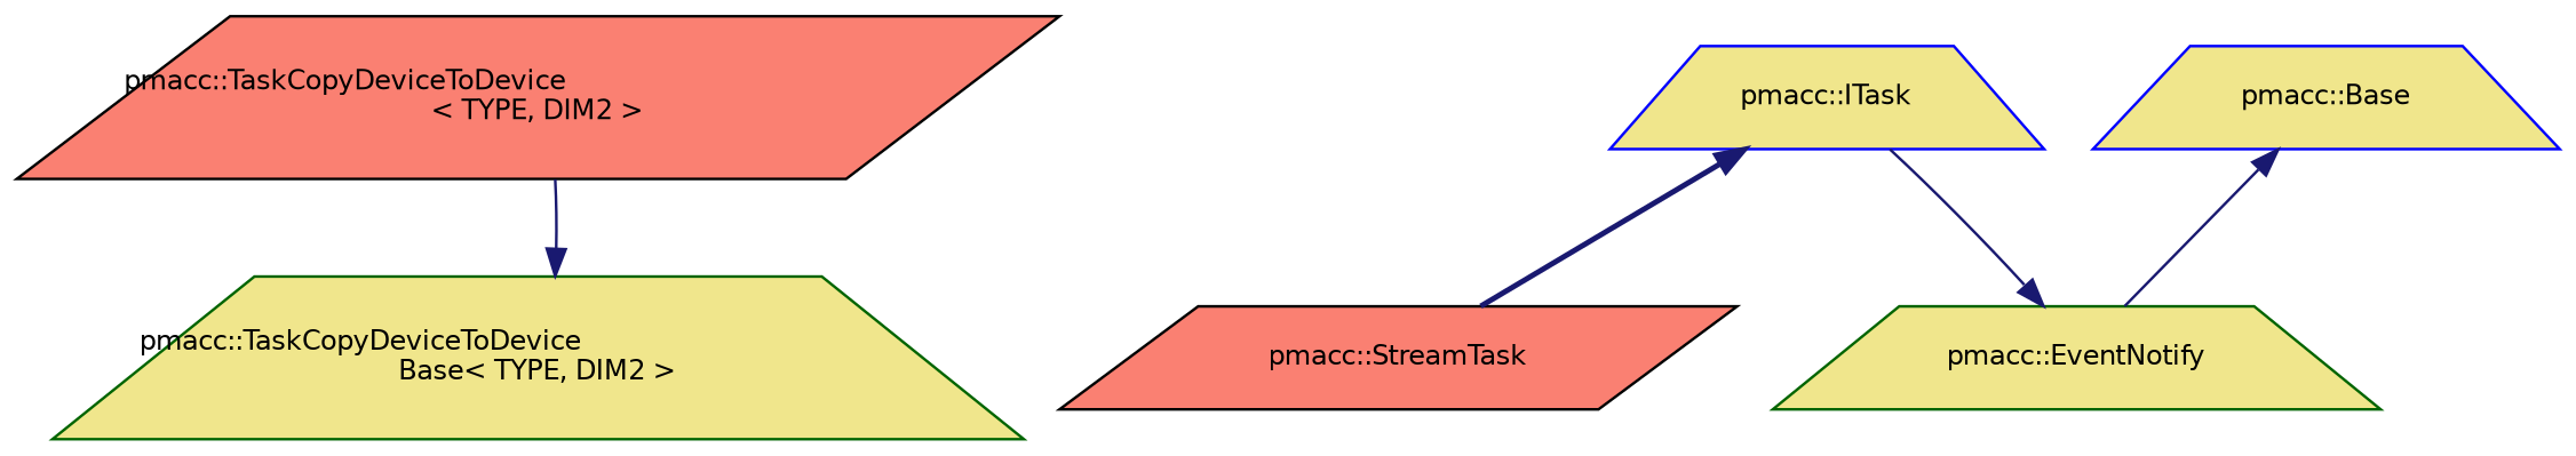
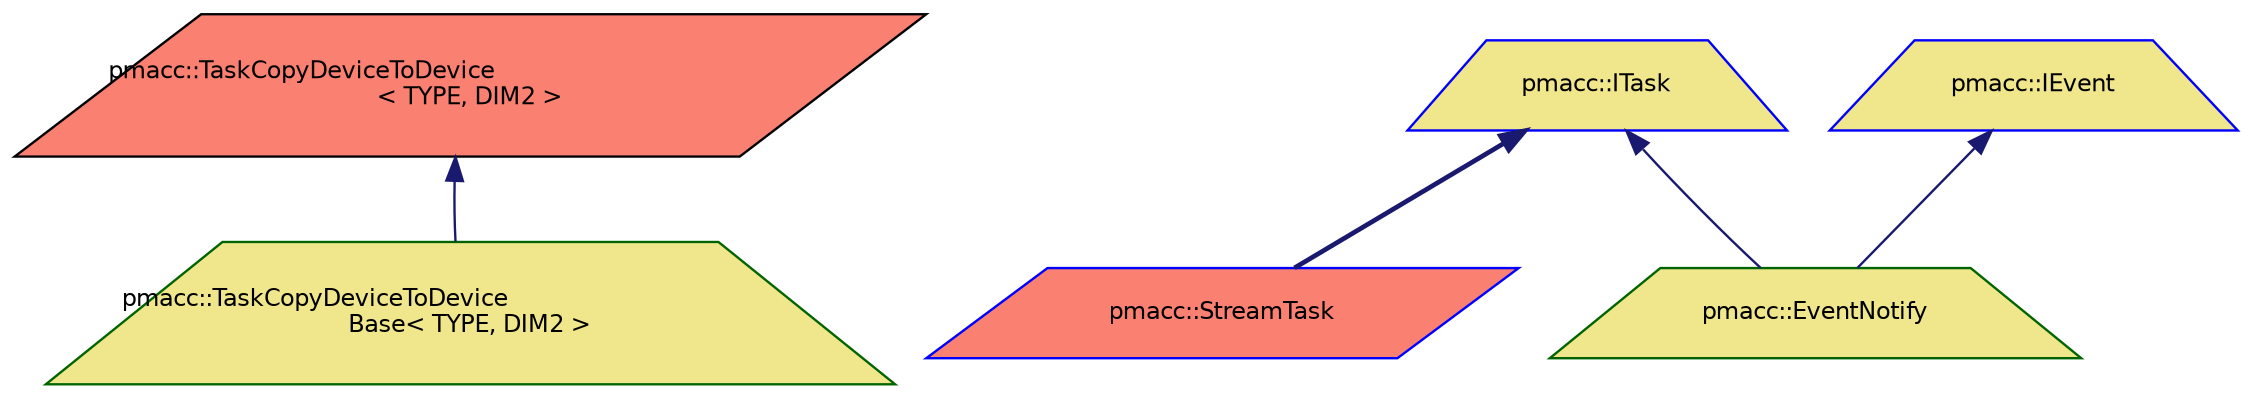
  digraph {
    node [color=black fillcolor=khaki fontname=Helvetica fontsize=10 shape=trapezium style=filled]
    edge [color=midnightblue dir=back fontname=Helvetica fontsize=10 labelfontname=Helvetica labelfontsize=10 style=solid]
    n1 [fillcolor=salmon fontcolor=black height=0.2 label="pmacc::TaskCopyDeviceToDevice\l\< TYPE, DIM2 \>" shape=parallelogram width=0.4]
    n2 [color=darkgreen height=0.2 label="pmacc::TaskCopyDeviceToDevice\lBase\< TYPE, DIM2 \>" width=0.4]
-   n3 [fillcolor=salmon height=0.2 label="pmacc::StreamTask" shape=parallelogram width=0.4]
+   n3 [color=blue fillcolor=salmon height=0.2 label="pmacc::StreamTask" shape=parallelogram width=0.4]
    n4 [color=blue height=0.2 label="pmacc::ITask" width=0.4]
    n5 [color=darkgreen height=0.2 label="pmacc::EventNotify" width=0.4]
-   n6 [color=blue height=0.2 label="pmacc::Base" width=0.4]
-   n2 -> n1
+   n6 [color=blue height=0.2 label="pmacc::IEvent" width=0.4]
+   n1 -> n2
    n4 -> n3 [style=bold]
-   n5 -> n4
+   n4 -> n5
    n6 -> n5
  }
